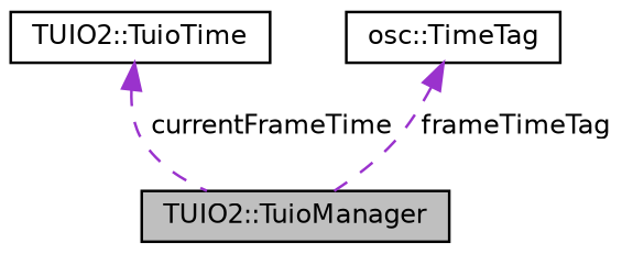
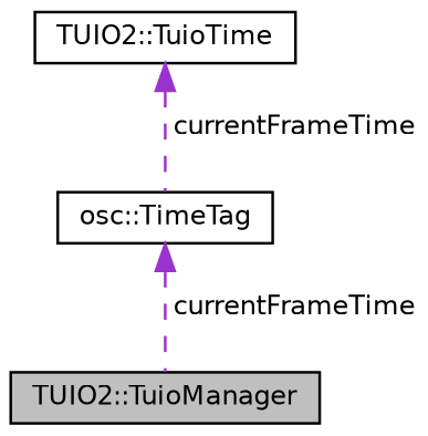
  digraph {
    fontname="DejaVu Sans"
    node [color=black fillcolor=white fontname="DejaVu Sans" fontsize=10 shape=record style=filled]
    edge [color=darkorchid3 dir=back fontname="DejaVu Sans" fontsize=10 labelfontname=Helvetica labelfontsize=10 style=dashed]
    n1 [fillcolor=grey75 fontcolor=black height=0.2 label="TUIO2::TuioManager" width=0.4]
    n2 [height=0.2 label="TUIO2::TuioTime" width=0.4]
    n3 [height=0.2 label="osc::TimeTag" width=0.4]
-   n2 -> n1 [label=" currentFrameTime"]
-   n3 -> n1 [label=" frameTimeTag"]
+   n2 -> n3 [label=" currentFrameTime"]
+   n3 -> n1 [label=" currentFrameTime"]
  }
